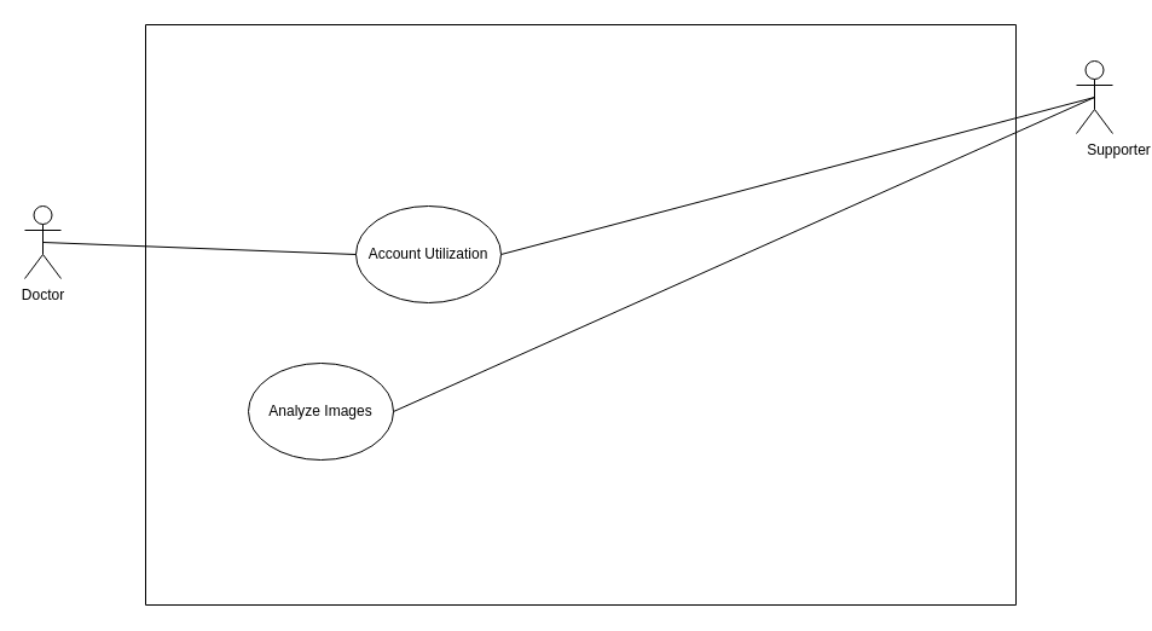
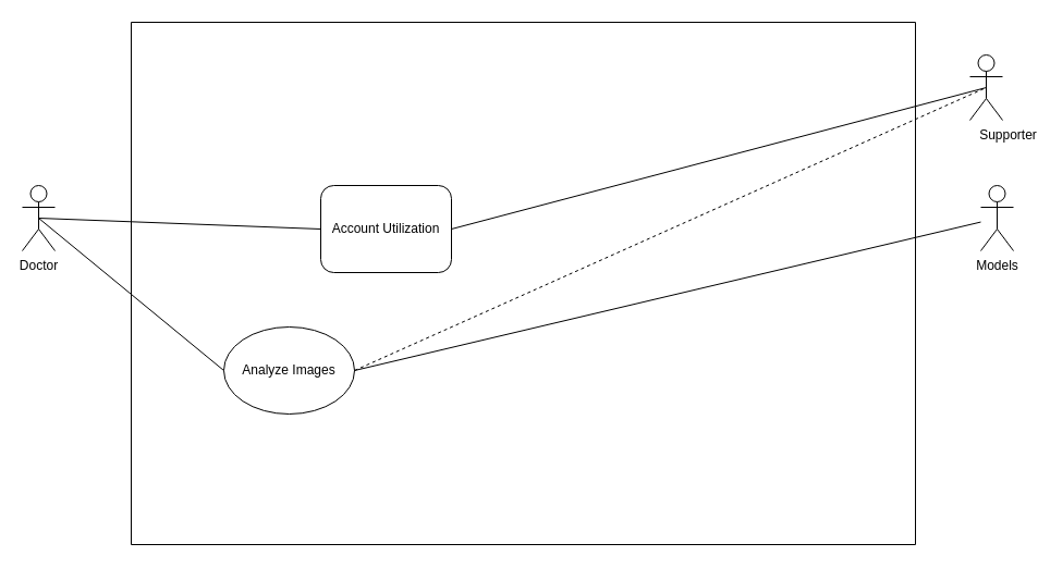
  <mxCell id="0" />
  <mxCell id="1" parent="0" />
  <mxCell id="2" value="Doctor" style="shape=umlActor;verticalLabelPosition=bottom;verticalAlign=top;html=1;outlineConnect=0;" vertex="1" parent="1"><mxGeometry x="20" y="170" width="30" height="60" as="geometry" /></mxCell>
  <mxCell id="3" value="" style="swimlane;startSize=0;" vertex="1" parent="1"><mxGeometry x="120" y="20" width="720" height="480" as="geometry" /></mxCell>
  <mxCell id="4" value="Analyze Images" style="ellipse;whiteSpace=wrap;html=1;" vertex="1" parent="3"><mxGeometry x="85" y="280" width="120" height="80" as="geometry" /></mxCell>
- <mxCell id="5" value="Account Utilization" style="ellipse;whiteSpace=wrap;html=1;" vertex="1" parent="3"><mxGeometry x="174" y="150" width="120" height="80" as="geometry" /></mxCell>
+ <mxCell id="5" value="Account Utilization" style="whiteSpace=wrap;html=1;rounded=1;" vertex="1" parent="3"><mxGeometry x="174" y="150" width="120" height="80" as="geometry" /></mxCell>
+ <mxCell id="6" value="Models" style="shape=umlActor;verticalLabelPosition=bottom;verticalAlign=top;html=1;outlineConnect=0;" vertex="1" parent="1"><mxGeometry x="900" y="170" width="30" height="60" as="geometry" /></mxCell>
  <mxCell id="7" value="&lt;blockquote style=&quot;margin: 0 0 0 40px; border: none; padding: 0px;&quot;&gt;Supporter&lt;/blockquote&gt;" style="shape=umlActor;verticalLabelPosition=bottom;verticalAlign=top;html=1;outlineConnect=0;" vertex="1" parent="1"><mxGeometry x="890" y="50" width="30" height="60" as="geometry" /></mxCell>
- <mxCell id="10" value="" style="endArrow=none;html=1;rounded=0;entryX=0.5;entryY=0.5;entryDx=0;entryDy=0;entryPerimeter=0;exitX=1;exitY=0.5;exitDx=0;exitDy=0;" edge="1" parent="1" source="4" target="7"><mxGeometry width="50" height="50" relative="1" as="geometry"><mxPoint x="360" y="310" as="sourcePoint" /><mxPoint x="410" y="260" as="targetPoint" /></mxGeometry></mxCell>
+ <mxCell id="8" value="" style="endArrow=none;html=1;rounded=0;exitX=0.5;exitY=0.5;exitDx=0;exitDy=0;exitPerimeter=0;entryX=0;entryY=0.5;entryDx=0;entryDy=0;" edge="1" parent="1" source="2" target="4"><mxGeometry width="50" height="50" relative="1" as="geometry"><mxPoint x="360" y="310" as="sourcePoint" /><mxPoint x="410" y="260" as="targetPoint" /></mxGeometry></mxCell>
+ <mxCell id="9" value="" style="endArrow=none;html=1;rounded=0;exitX=1;exitY=0.5;exitDx=0;exitDy=0;" edge="1" parent="1" source="4" target="6"><mxGeometry width="50" height="50" relative="1" as="geometry"><mxPoint x="360" y="310" as="sourcePoint" /><mxPoint x="410" y="260" as="targetPoint" /></mxGeometry></mxCell>
+ <mxCell id="10" value="" style="endArrow=none;html=1;rounded=0;entryX=0.5;entryY=0.5;entryDx=0;entryDy=0;entryPerimeter=0;exitX=1;exitY=0.5;exitDx=0;exitDy=0;dashed=1;" edge="1" parent="1" source="4" target="7"><mxGeometry width="50" height="50" relative="1" as="geometry"><mxPoint x="360" y="310" as="sourcePoint" /><mxPoint x="410" y="260" as="targetPoint" /></mxGeometry></mxCell>
  <mxCell id="11" value="" style="endArrow=none;html=1;rounded=0;entryX=0.5;entryY=0.5;entryDx=0;entryDy=0;entryPerimeter=0;exitX=1;exitY=0.5;exitDx=0;exitDy=0;" edge="1" parent="1" source="5" target="7"><mxGeometry width="50" height="50" relative="1" as="geometry"><mxPoint x="360" y="310" as="sourcePoint" /><mxPoint x="410" y="260" as="targetPoint" /></mxGeometry></mxCell>
  <mxCell id="12" value="" style="endArrow=none;html=1;rounded=0;entryX=0;entryY=0.5;entryDx=0;entryDy=0;exitX=0.5;exitY=0.5;exitDx=0;exitDy=0;exitPerimeter=0;" edge="1" parent="1" source="2" target="5"><mxGeometry width="50" height="50" relative="1" as="geometry"><mxPoint x="360" y="310" as="sourcePoint" /><mxPoint x="410" y="260" as="targetPoint" /></mxGeometry></mxCell>
